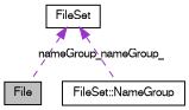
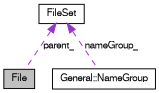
  digraph {
    node [color=black fontname=FreeSans fontsize=10 shape=record]
    edge [color=darkorchid3 dir=back fontname=FreeSans fontsize=10 labelfontname=FreeSans labelfontsize=10 style=dashed]
    n1 [fillcolor=grey75 fontcolor=black height=0.2 label=File style=filled width=0.4]
    n2 [height=0.2 label=FileSet width=0.4]
-   n3 [height=0.2 label="FileSet::NameGroup" width=0.4]
-   n2 -> n1 [label=nameGroup_]
+   n3 [height=0.2 label="General::NameGroup" width=0.4]
+   n2 -> n1 [label=parent_]
    n2 -> n3 [label=nameGroup_]
  }
